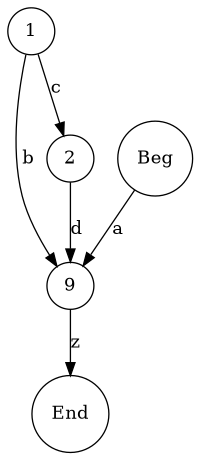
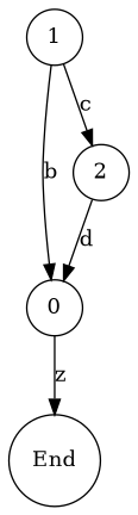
  digraph {
    fontname=Helvetica
    labelloc=t
    rankdir=TB
    node [shape=circle]
    edge [arrowhead=normal arrowtail=dot]
    n1 [label=End]
-   0 [label=9]
+   0
    1
    2
-   n5 [label=Beg]
    0 -> n1 [label=z]
    1 -> 0 [label=b]
    1 -> 2 [label=c]
    2 -> 0 [label=d]
-   n5 -> 0 [label=a]
  }
